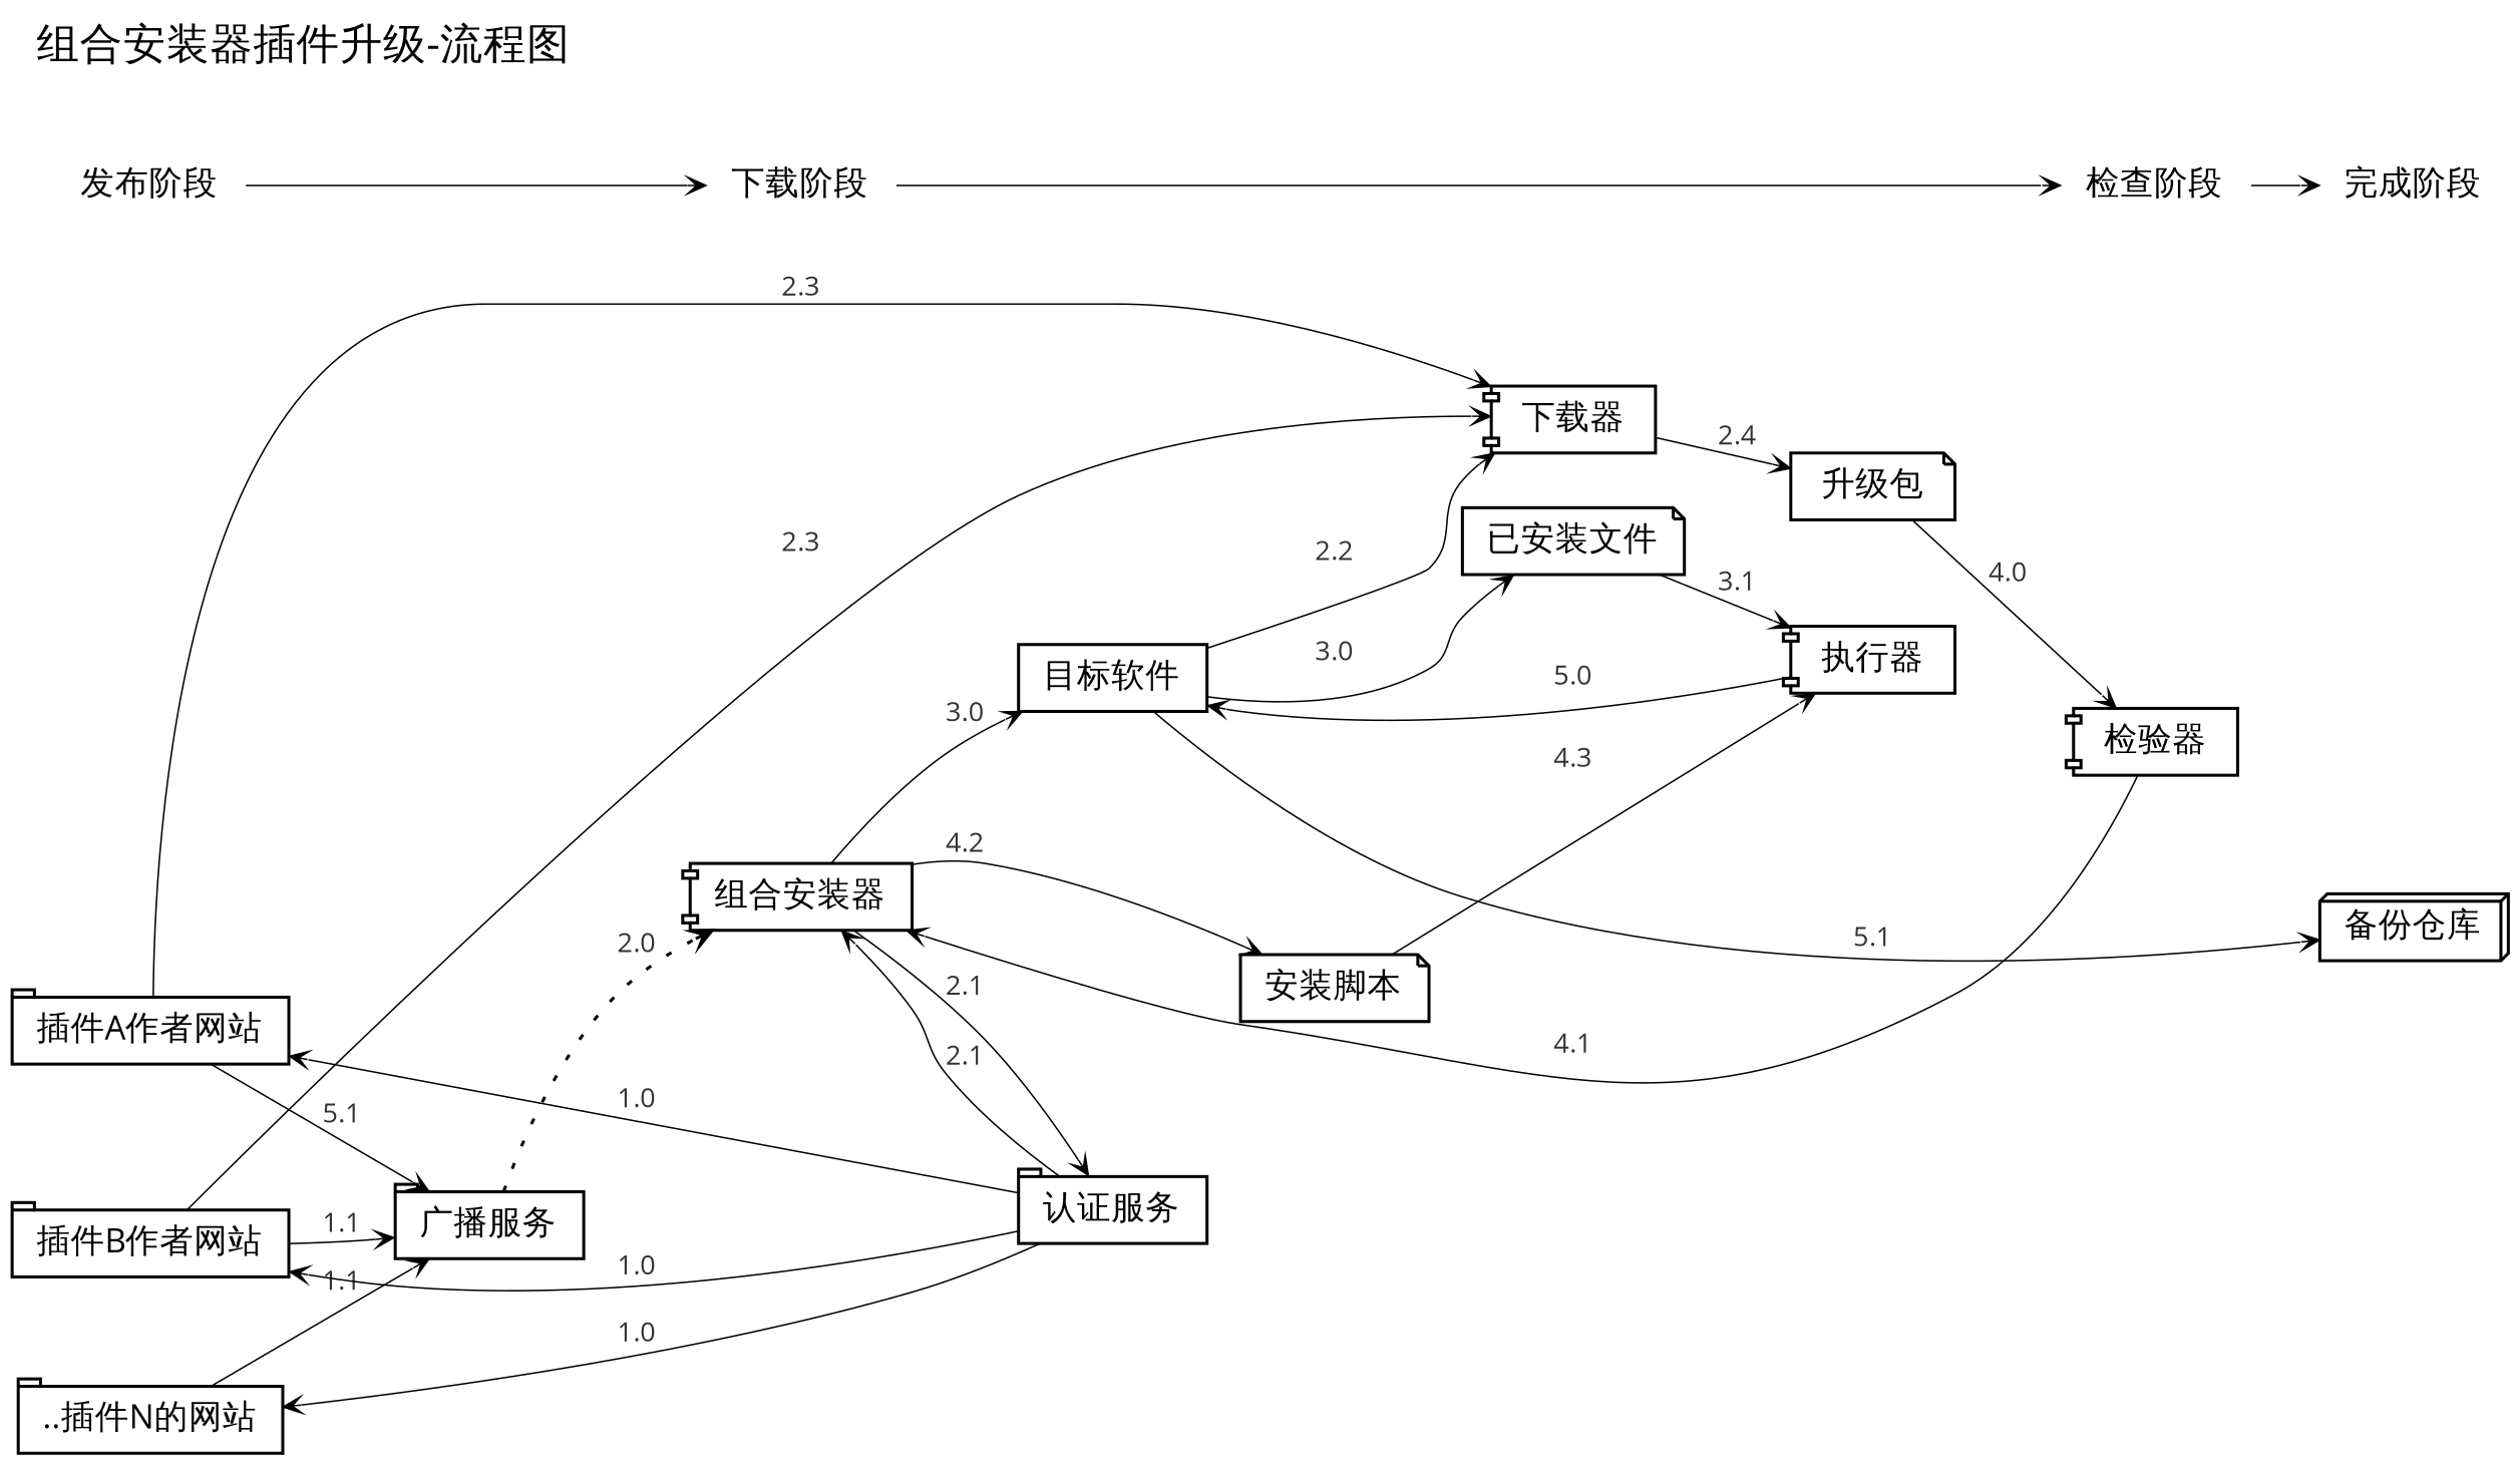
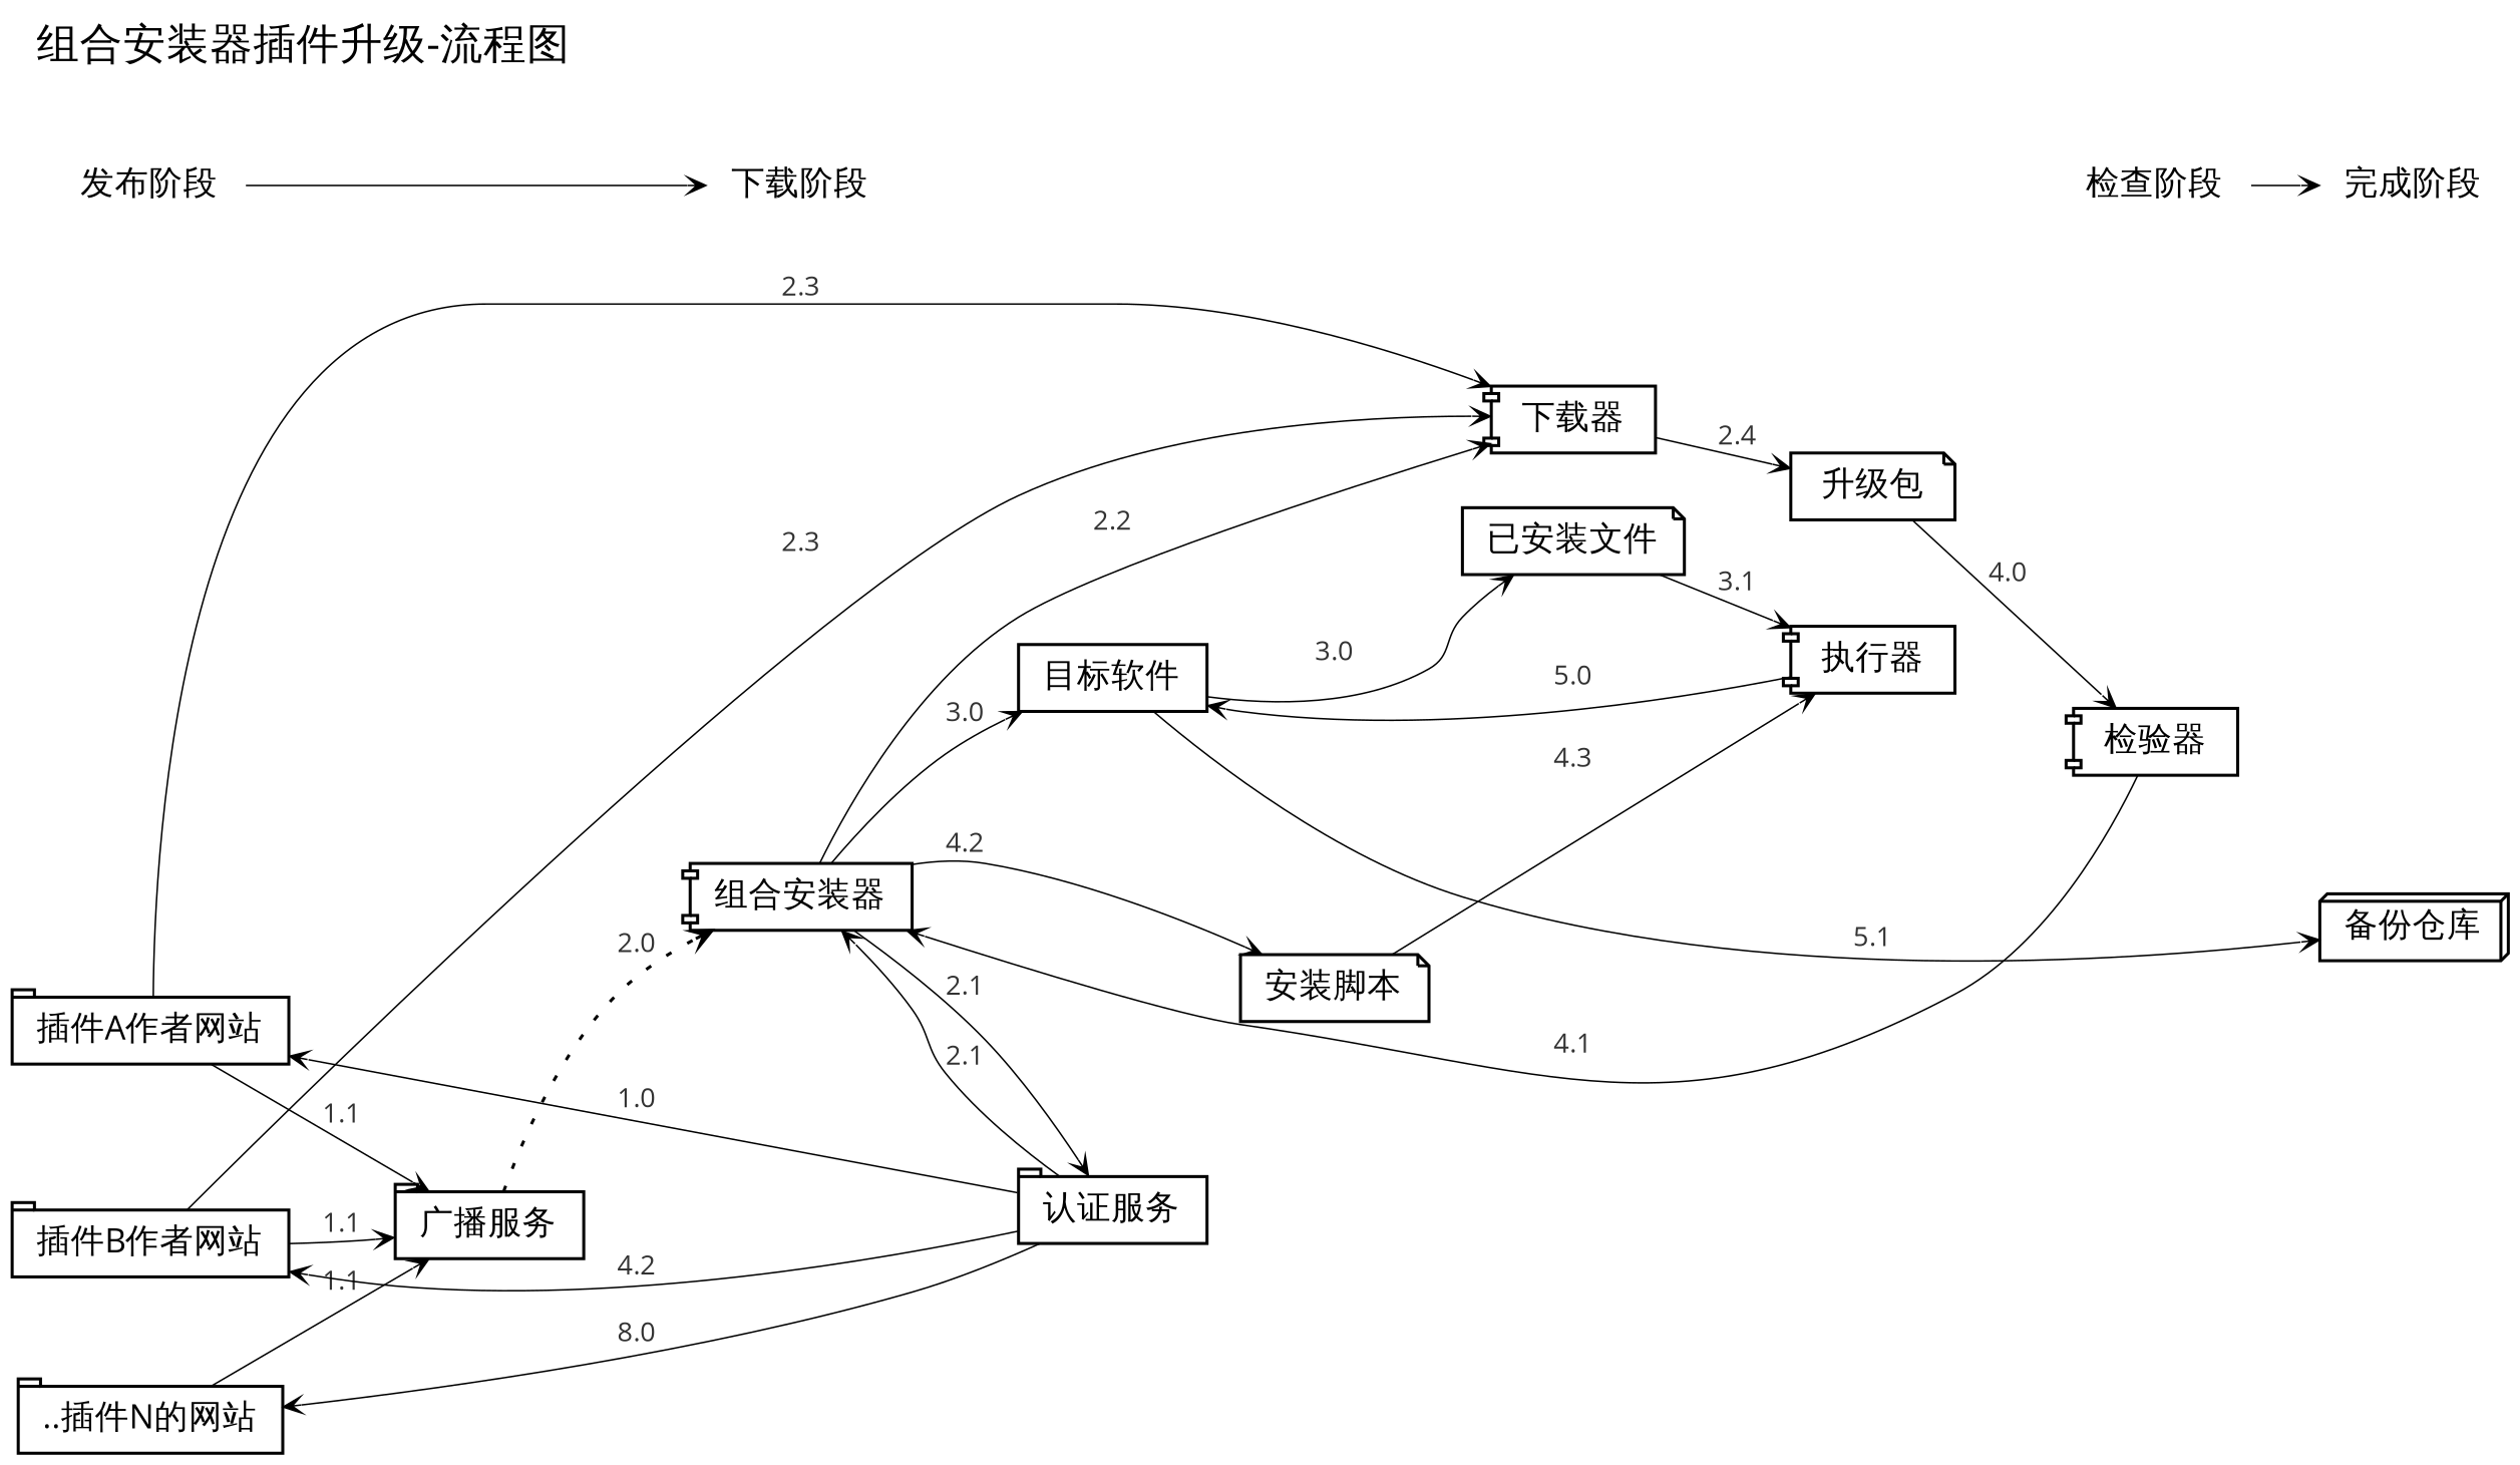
  digraph {
    fontname="Open Sans"
    fontsize=14.0
    label="组合安装器插件升级-流程图"
    labeljust=l
    labelloc=t
    rankdir=LR
    ranksep=0.3
    node [fontname="Open Sans" fontsize=11.0 shape=tab]
    edge [arrowhead=vee arrowsize=0.6 arrowtail=none fontcolor="#333333" fontname="Open Sans" fontsize=9.0 style="setlinewidth(0.5)"]
    n1 [height=0.3 label="插件A作者网站"]
    n2 [height=0.3 label="插件B作者网站"]
    n3 [height=0.3 label="..插件N的网站"]
    n4 [height=0.3 label="发布阶段" shape=plaintext]
    n5 [height=0.3 label="组合安装器" shape=component]
    n6 [height=0.3 label="下载阶段" shape=plaintext]
    n7 [height=0.3 label="检验器" shape=component]
    n8 [height=0.3 label="检查阶段" shape=plaintext]
    n9 [height=0.3 label="备份仓库" shape=box3d]
    n10 [height=0.3 label="完成阶段" shape=plaintext]
    n11 [height=0.3 label="广播服务"]
    n12 [height=0.3 label="下载器" shape=component]
    n13 [height=0.3 label="认证服务"]
    n14 [height=0.3 label="目标软件" shape=box]
    n15 [height=0.3 label="安装脚本" shape=note]
    n16 [height=0.3 label="升级包" shape=note]
    n17 [height=0.3 label="已安装文件" shape=note]
    n18 [height=0.3 label="执行器" shape=component]
    subgraph sub_1 {
      rank=same
      n1
      n2
      n3
      n4
    }
    subgraph sub_2 {
      rank=same
      n5
      n6
    }
    subgraph sub_3 {
      rank=same
      n7
      n8
    }
    subgraph sub_4 {
      rank=same
      n9
      n10
    }
    n1 -> n2 [style=invis]
-   n1 -> n11 [label=5.1]
+   n1 -> n11 [label=1.1]
    n1 -> n12 [label=2.3]
    n2 -> n3 [style=invis]
    n2 -> n11 [label=1.1]
    n2 -> n12 [label=2.3]
    n3 -> n11 [label=1.1]
    n4 -> n6
-   n14 -> n12 [label=2.2]
+   n5 -> n12 [label=2.2]
    n5 -> n13 [label=2.1]
    n5 -> n14 [label=3.0]
    n5 -> n15 [label=4.2]
-   n6 -> n8
    n7 -> n5 [label=4.1]
    n8 -> n10
    n11 -> n5 [label=2.0 style=dotted]
    n11 -> n13 [style=invis]
    n12 -> n16 [label=2.4]
    n13 -> n1 [label=1.0]
-   n13 -> n2 [label=1.0]
-   n13 -> n3 [label=1.0]
+   n13 -> n2 [label=4.2]
+   n13 -> n3 [label=8.0]
    n13 -> n5 [label=2.1]
    n14 -> n9 [label=5.1]
    n14 -> n17 [label=3.0]
    n15 -> n18 [label=4.3]
    n16 -> n7 [label=4.0]
    n17 -> n18 [label=3.1]
    n18 -> n14 [label=5.0]
  }
